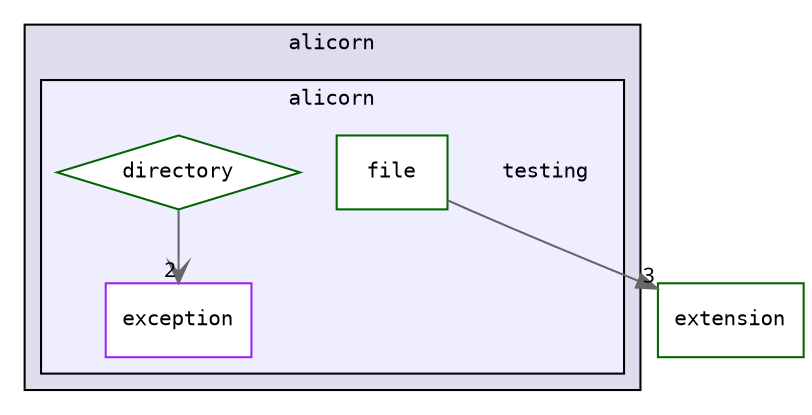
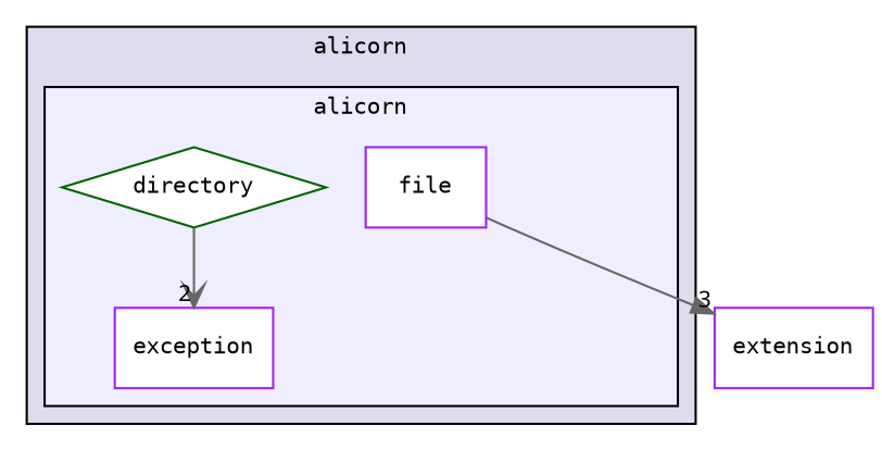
  digraph {
    compound=true
    fontname="DejaVu Sans Mono"
    node [color=darkgreen fontname="DejaVu Sans Mono" fontsize=10 shape=box fillcolor=white style=filled]
    edge [color=gray40 fontname="DejaVu Sans Mono" labeldistance=1.5 labelfontname=Verdana labelfontsize=10]
-   n1 [label=testing shape=plaintext fillcolor="" style=""]
    n2 [label=directory shape=diamond]
    n3 [color=purple label=exception]
-   n4 [label=file]
-   n5 [label=extension]
+   n4 [color=purple label=file]
+   n5 [color=purple label=extension]
    subgraph cluster_1 {
      bgcolor="#ddddee"
      fontsize=10
      label=alicorn
      pencolor=black
      subgraph cluster_2 {
        bgcolor="#eeeeff"
        fontsize=10
        label=alicorn
        pencolor=black
-       n1
        n2
        n3
        n4
      }
    }
    n2 -> n3 [arrowhead=vee headlabel=2]
    n4 -> n5 [arrowhead=normal headlabel=3]
  }
